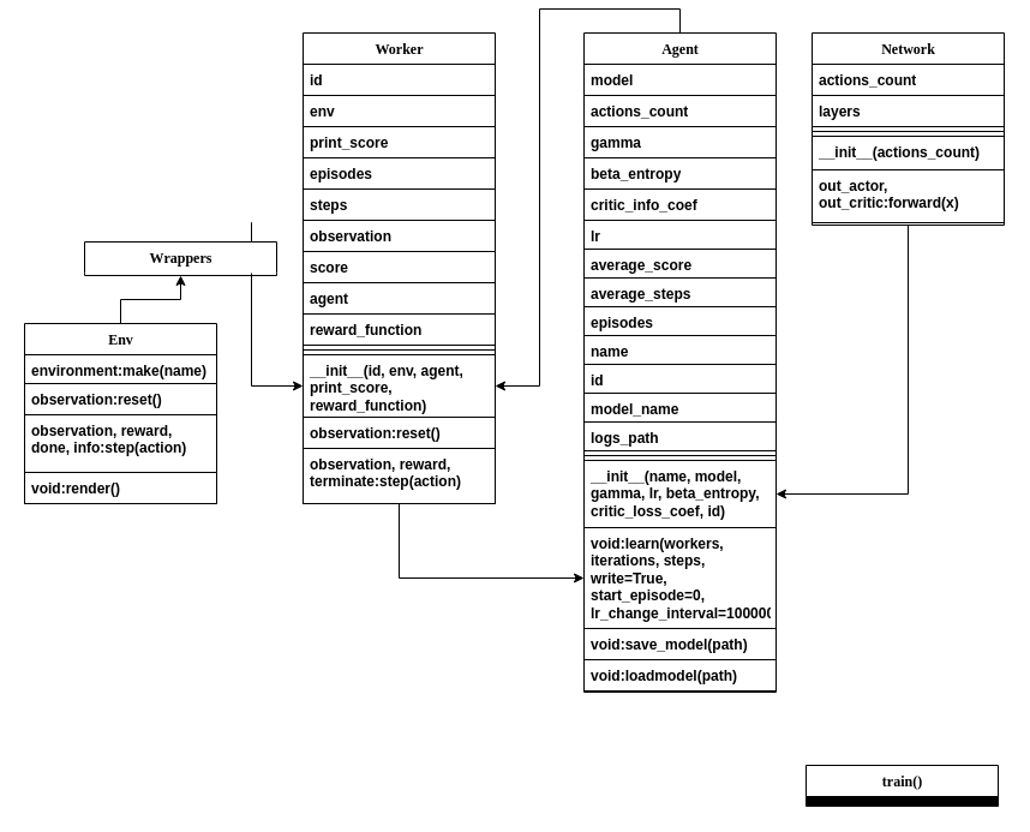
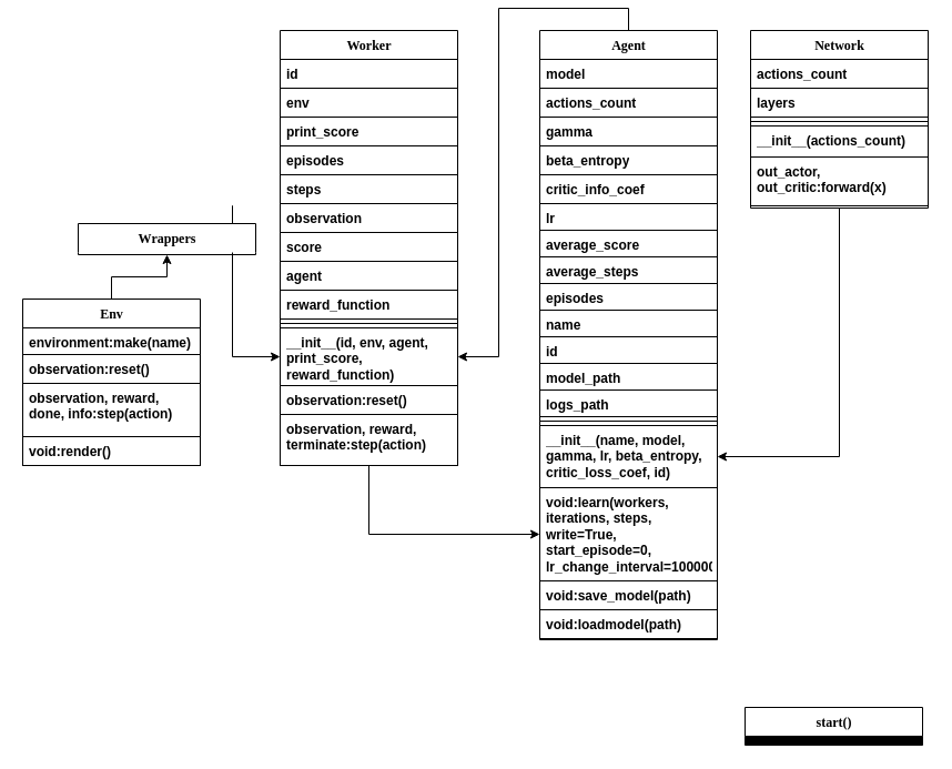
  <mxCell id="0" />
  <mxCell id="1" parent="0" />
  <mxCell id="2" style="edgeStyle=orthogonalEdgeStyle;rounded=0;orthogonalLoop=1;jettySize=auto;html=1;entryX=0;entryY=0.5;entryDx=0;entryDy=0;strokeColor=#000000;fontColor=#000000;" parent="1" source="3" target="34" edge="1"><mxGeometry relative="1" as="geometry" /></mxCell>
  <mxCell id="3" value="Worker" style="swimlane;html=1;fontStyle=1;align=center;verticalAlign=top;childLayout=stackLayout;horizontal=1;startSize=26;horizontalStack=0;resizeParent=1;resizeLast=0;collapsible=1;marginBottom=0;swimlaneFillColor=#FFFFFF;rounded=0;shadow=0;comic=0;labelBackgroundColor=none;strokeWidth=1;fontFamily=Verdana;fontSize=12;fontColor=#000000;fillColor=#FFFFFF;strokeColor=#000000;" parent="1" vertex="1"><mxGeometry x="252" y="20" width="160" height="392" as="geometry" /></mxCell>
  <mxCell id="4" value="id" style="text;html=1;align=left;verticalAlign=top;spacingLeft=4;spacingRight=4;whiteSpace=wrap;overflow=hidden;rotatable=0;points=[[0,0.5],[1,0.5]];portConstraint=eastwest;fontStyle=1;fontColor=#000000;fillColor=#FFFFFF;strokeColor=#000000;" parent="3" vertex="1"><mxGeometry y="26" width="160" height="26" as="geometry" /></mxCell>
  <mxCell id="5" value="env" style="text;html=1;align=left;verticalAlign=top;spacingLeft=4;spacingRight=4;whiteSpace=wrap;overflow=hidden;rotatable=0;points=[[0,0.5],[1,0.5]];portConstraint=eastwest;fontStyle=1;fontColor=#000000;fillColor=#FFFFFF;strokeColor=#000000;" parent="3" vertex="1"><mxGeometry y="52" width="160" height="26" as="geometry" /></mxCell>
  <mxCell id="6" value="print_score" style="text;html=1;align=left;verticalAlign=top;spacingLeft=4;spacingRight=4;whiteSpace=wrap;overflow=hidden;rotatable=0;points=[[0,0.5],[1,0.5]];portConstraint=eastwest;fontStyle=1;fontColor=#000000;fillColor=#FFFFFF;strokeColor=#000000;" parent="3" vertex="1"><mxGeometry y="78" width="160" height="26" as="geometry" /></mxCell>
  <mxCell id="7" value="episodes" style="text;html=1;align=left;verticalAlign=top;spacingLeft=4;spacingRight=4;whiteSpace=wrap;overflow=hidden;rotatable=0;points=[[0,0.5],[1,0.5]];portConstraint=eastwest;fontStyle=1;fontColor=#000000;fillColor=#FFFFFF;strokeColor=#000000;" parent="3" vertex="1"><mxGeometry y="104" width="160" height="26" as="geometry" /></mxCell>
  <mxCell id="8" value="steps" style="text;html=1;align=left;verticalAlign=top;spacingLeft=4;spacingRight=4;whiteSpace=wrap;overflow=hidden;rotatable=0;points=[[0,0.5],[1,0.5]];portConstraint=eastwest;fontStyle=1;fontColor=#000000;fillColor=#FFFFFF;strokeColor=#000000;" parent="3" vertex="1"><mxGeometry y="130" width="160" height="26" as="geometry" /></mxCell>
  <mxCell id="9" value="observation" style="text;html=1;align=left;verticalAlign=top;spacingLeft=4;spacingRight=4;whiteSpace=wrap;overflow=hidden;rotatable=0;points=[[0,0.5],[1,0.5]];portConstraint=eastwest;fontStyle=1;fontColor=#000000;fillColor=#FFFFFF;strokeColor=#000000;" parent="3" vertex="1"><mxGeometry y="156" width="160" height="26" as="geometry" /></mxCell>
  <mxCell id="10" value="score" style="text;html=1;align=left;verticalAlign=top;spacingLeft=4;spacingRight=4;whiteSpace=wrap;overflow=hidden;rotatable=0;points=[[0,0.5],[1,0.5]];portConstraint=eastwest;fontStyle=1;fontColor=#000000;fillColor=#FFFFFF;strokeColor=#000000;" parent="3" vertex="1"><mxGeometry y="182" width="160" height="26" as="geometry" /></mxCell>
  <mxCell id="11" value="agent" style="text;html=1;align=left;verticalAlign=top;spacingLeft=4;spacingRight=4;whiteSpace=wrap;overflow=hidden;rotatable=0;points=[[0,0.5],[1,0.5]];portConstraint=eastwest;fontStyle=1;fontColor=#000000;fillColor=#FFFFFF;strokeColor=#000000;" parent="3" vertex="1"><mxGeometry y="208" width="160" height="26" as="geometry" /></mxCell>
  <mxCell id="12" value="reward_function" style="text;html=1;align=left;verticalAlign=top;spacingLeft=4;spacingRight=4;whiteSpace=wrap;overflow=hidden;rotatable=0;points=[[0,0.5],[1,0.5]];portConstraint=eastwest;fontStyle=1;fontColor=#000000;fillColor=#FFFFFF;strokeColor=#000000;" parent="3" vertex="1"><mxGeometry y="234" width="160" height="26" as="geometry" /></mxCell>
  <mxCell id="13" value="" style="line;html=1;strokeWidth=1;align=left;verticalAlign=middle;spacingTop=-1;spacingLeft=3;spacingRight=3;rotatable=0;labelPosition=right;points=[];portConstraint=eastwest;fontStyle=1;fontColor=#000000;fillColor=#FFFFFF;strokeColor=#000000;" parent="3" vertex="1"><mxGeometry y="260" width="160" height="8" as="geometry" /></mxCell>
  <mxCell id="14" value="__init__(id, env, agent, print_score, reward_function)" style="text;html=1;align=left;verticalAlign=top;spacingLeft=4;spacingRight=4;whiteSpace=wrap;overflow=hidden;rotatable=0;points=[[0,0.5],[1,0.5]];portConstraint=eastwest;fontStyle=1;fontColor=#000000;fillColor=#FFFFFF;strokeColor=#000000;" parent="3" vertex="1"><mxGeometry y="268" width="160" height="52" as="geometry" /></mxCell>
  <mxCell id="15" value="observation:reset()" style="text;html=1;align=left;verticalAlign=top;spacingLeft=4;spacingRight=4;whiteSpace=wrap;overflow=hidden;rotatable=0;points=[[0,0.5],[1,0.5]];portConstraint=eastwest;fontStyle=1;fontColor=#000000;fillColor=#FFFFFF;strokeColor=#000000;" parent="3" vertex="1"><mxGeometry y="320" width="160" height="26" as="geometry" /></mxCell>
  <mxCell id="16" value="observation, reward, terminate:step(action)" style="text;html=1;align=left;verticalAlign=top;spacingLeft=4;spacingRight=4;whiteSpace=wrap;overflow=hidden;rotatable=0;points=[[0,0.5],[1,0.5]];portConstraint=eastwest;fontStyle=1;fontColor=#000000;fillColor=#FFFFFF;strokeColor=#000000;" parent="3" vertex="1"><mxGeometry y="346" width="160" height="46" as="geometry" /></mxCell>
  <mxCell id="17" style="edgeStyle=orthogonalEdgeStyle;rounded=0;orthogonalLoop=1;jettySize=auto;html=1;entryX=1;entryY=0.5;entryDx=0;entryDy=0;strokeColor=#000000;fontColor=#000000;exitX=0.5;exitY=0;exitDx=0;exitDy=0;" parent="1" source="18" target="14" edge="1"><mxGeometry relative="1" as="geometry" /></mxCell>
  <mxCell id="18" value="Agent" style="swimlane;html=1;fontStyle=1;align=center;verticalAlign=top;childLayout=stackLayout;horizontal=1;startSize=26;horizontalStack=0;resizeParent=1;resizeLast=0;collapsible=1;marginBottom=0;swimlaneFillColor=#ffffff;rounded=0;shadow=0;comic=0;labelBackgroundColor=none;strokeWidth=1;fontFamily=Verdana;fontSize=12;fontColor=#000000;fillColor=#FFFFFF;strokeColor=#000000;" parent="1" vertex="1"><mxGeometry x="486" y="20" width="160" height="549" as="geometry" /></mxCell>
  <mxCell id="19" value="model" style="text;html=1;align=left;verticalAlign=top;spacingLeft=4;spacingRight=4;whiteSpace=wrap;overflow=hidden;rotatable=0;points=[[0,0.5],[1,0.5]];portConstraint=eastwest;fontStyle=1;fontColor=#000000;fillColor=#FFFFFF;strokeColor=#000000;" parent="18" vertex="1"><mxGeometry y="26" width="160" height="26" as="geometry" /></mxCell>
  <mxCell id="20" value="actions_count" style="text;html=1;align=left;verticalAlign=top;spacingLeft=4;spacingRight=4;whiteSpace=wrap;overflow=hidden;rotatable=0;points=[[0,0.5],[1,0.5]];portConstraint=eastwest;fontStyle=1;fontColor=#000000;fillColor=#FFFFFF;strokeColor=#000000;" parent="18" vertex="1"><mxGeometry y="52" width="160" height="26" as="geometry" /></mxCell>
  <mxCell id="21" value="gamma" style="text;html=1;align=left;verticalAlign=top;spacingLeft=4;spacingRight=4;whiteSpace=wrap;overflow=hidden;rotatable=0;points=[[0,0.5],[1,0.5]];portConstraint=eastwest;fontStyle=1;fontColor=#000000;fillColor=#FFFFFF;strokeColor=#000000;" parent="18" vertex="1"><mxGeometry y="78" width="160" height="26" as="geometry" /></mxCell>
  <mxCell id="22" value="beta_entropy" style="text;html=1;align=left;verticalAlign=top;spacingLeft=4;spacingRight=4;whiteSpace=wrap;overflow=hidden;rotatable=0;points=[[0,0.5],[1,0.5]];portConstraint=eastwest;fontStyle=1;fontColor=#000000;fillColor=#FFFFFF;strokeColor=#000000;" parent="18" vertex="1"><mxGeometry y="104" width="160" height="26" as="geometry" /></mxCell>
  <mxCell id="23" value="critic_info_coef" style="text;html=1;align=left;verticalAlign=top;spacingLeft=4;spacingRight=4;whiteSpace=wrap;overflow=hidden;rotatable=0;points=[[0,0.5],[1,0.5]];portConstraint=eastwest;fontStyle=1;fontColor=#000000;fillColor=#FFFFFF;strokeColor=#000000;" parent="18" vertex="1"><mxGeometry y="130" width="160" height="26" as="geometry" /></mxCell>
  <mxCell id="24" value="lr" style="text;html=1;align=left;verticalAlign=top;spacingLeft=4;spacingRight=4;whiteSpace=wrap;overflow=hidden;rotatable=0;points=[[0,0.5],[1,0.5]];portConstraint=eastwest;fontStyle=1;fontColor=#000000;fillColor=#FFFFFF;strokeColor=#000000;" parent="18" vertex="1"><mxGeometry y="156" width="160" height="24" as="geometry" /></mxCell>
  <mxCell id="25" value="&lt;div&gt;average_score&lt;/div&gt;&lt;div&gt;&lt;br&gt;&lt;/div&gt;" style="text;html=1;align=left;verticalAlign=top;spacingLeft=4;spacingRight=4;whiteSpace=wrap;overflow=hidden;rotatable=0;points=[[0,0.5],[1,0.5]];portConstraint=eastwest;fontStyle=1;fontColor=#000000;fillColor=#FFFFFF;strokeColor=#000000;" parent="18" vertex="1"><mxGeometry y="180" width="160" height="24" as="geometry" /></mxCell>
  <mxCell id="26" value="&lt;div&gt;average_steps&lt;/div&gt;&lt;div&gt;&lt;br&gt;&lt;/div&gt;" style="text;html=1;align=left;verticalAlign=top;spacingLeft=4;spacingRight=4;whiteSpace=wrap;overflow=hidden;rotatable=0;points=[[0,0.5],[1,0.5]];portConstraint=eastwest;fontStyle=1;fontColor=#000000;fillColor=#FFFFFF;strokeColor=#000000;" parent="18" vertex="1"><mxGeometry y="204" width="160" height="24" as="geometry" /></mxCell>
  <mxCell id="27" value="episodes" style="text;html=1;align=left;verticalAlign=top;spacingLeft=4;spacingRight=4;whiteSpace=wrap;overflow=hidden;rotatable=0;points=[[0,0.5],[1,0.5]];portConstraint=eastwest;fontStyle=1;fontColor=#000000;fillColor=#FFFFFF;strokeColor=#000000;" parent="18" vertex="1"><mxGeometry y="228" width="160" height="24" as="geometry" /></mxCell>
  <mxCell id="28" value="name" style="text;html=1;align=left;verticalAlign=top;spacingLeft=4;spacingRight=4;whiteSpace=wrap;overflow=hidden;rotatable=0;points=[[0,0.5],[1,0.5]];portConstraint=eastwest;fontStyle=1;fontColor=#000000;fillColor=#FFFFFF;strokeColor=#000000;" parent="18" vertex="1"><mxGeometry y="252" width="160" height="24" as="geometry" /></mxCell>
  <mxCell id="29" value="id" style="text;html=1;align=left;verticalAlign=top;spacingLeft=4;spacingRight=4;whiteSpace=wrap;overflow=hidden;rotatable=0;points=[[0,0.5],[1,0.5]];portConstraint=eastwest;fontStyle=1;fontColor=#000000;fillColor=#FFFFFF;strokeColor=#000000;" parent="18" vertex="1"><mxGeometry y="276" width="160" height="24" as="geometry" /></mxCell>
- <mxCell id="30" value="model_name" style="text;html=1;align=left;verticalAlign=top;spacingLeft=4;spacingRight=4;whiteSpace=wrap;overflow=hidden;rotatable=0;points=[[0,0.5],[1,0.5]];portConstraint=eastwest;fontStyle=1;fontColor=#000000;fillColor=#FFFFFF;strokeColor=#000000;" parent="18" vertex="1"><mxGeometry y="300" width="160" height="24" as="geometry" /></mxCell>
+ <mxCell id="30" value="model_path" style="text;html=1;align=left;verticalAlign=top;spacingLeft=4;spacingRight=4;whiteSpace=wrap;overflow=hidden;rotatable=0;points=[[0,0.5],[1,0.5]];portConstraint=eastwest;fontStyle=1;fontColor=#000000;fillColor=#FFFFFF;strokeColor=#000000;" parent="18" vertex="1"><mxGeometry y="300" width="160" height="24" as="geometry" /></mxCell>
  <mxCell id="31" value="&lt;div&gt;logs_path&lt;/div&gt;&lt;div&gt;&lt;br&gt;&lt;/div&gt;" style="text;html=1;align=left;verticalAlign=top;spacingLeft=4;spacingRight=4;whiteSpace=wrap;overflow=hidden;rotatable=0;points=[[0,0.5],[1,0.5]];portConstraint=eastwest;fontStyle=1;fontColor=#000000;fillColor=#FFFFFF;strokeColor=#000000;" parent="18" vertex="1"><mxGeometry y="324" width="160" height="24" as="geometry" /></mxCell>
  <mxCell id="32" value="" style="line;html=1;strokeWidth=1;align=left;verticalAlign=middle;spacingTop=-1;spacingLeft=3;spacingRight=3;rotatable=0;labelPosition=right;points=[];portConstraint=eastwest;fontStyle=1;fontColor=#000000;fillColor=#FFFFFF;strokeColor=#000000;" parent="18" vertex="1"><mxGeometry y="348" width="160" height="8" as="geometry" /></mxCell>
  <mxCell id="33" value="__init__(name, model, gamma, lr, beta_entropy, critic_loss_coef, id)" style="text;html=1;align=left;verticalAlign=top;spacingLeft=4;spacingRight=4;whiteSpace=wrap;overflow=hidden;rotatable=0;points=[[0,0.5],[1,0.5]];portConstraint=eastwest;fontStyle=1;fontColor=#000000;fillColor=#FFFFFF;strokeColor=#000000;" parent="18" vertex="1"><mxGeometry y="356" width="160" height="56" as="geometry" /></mxCell>
  <mxCell id="34" value="void:learn(workers, iterations, steps, write=True, start_episode=0, lr_change_interval=100000)" style="text;html=1;align=left;verticalAlign=top;spacingLeft=4;spacingRight=4;whiteSpace=wrap;overflow=hidden;rotatable=0;points=[[0,0.5],[1,0.5]];portConstraint=eastwest;fontStyle=1;fontColor=#000000;fillColor=#FFFFFF;strokeColor=#000000;" parent="18" vertex="1"><mxGeometry y="412" width="160" height="84" as="geometry" /></mxCell>
  <mxCell id="35" value="void:save_model(path)" style="text;html=1;align=left;verticalAlign=top;spacingLeft=4;spacingRight=4;whiteSpace=wrap;overflow=hidden;rotatable=0;points=[[0,0.5],[1,0.5]];portConstraint=eastwest;fontStyle=1;fontColor=#000000;fillColor=#FFFFFF;strokeColor=#000000;" parent="18" vertex="1"><mxGeometry y="496" width="160" height="26" as="geometry" /></mxCell>
  <mxCell id="36" value="void:loadmodel(path)" style="text;html=1;align=left;verticalAlign=top;spacingLeft=4;spacingRight=4;whiteSpace=wrap;overflow=hidden;rotatable=0;points=[[0,0.5],[1,0.5]];portConstraint=eastwest;fontStyle=1;fontColor=#000000;fillColor=#FFFFFF;strokeColor=#000000;" parent="18" vertex="1"><mxGeometry y="522" width="160" height="26" as="geometry" /></mxCell>
  <mxCell id="37" style="edgeStyle=orthogonalEdgeStyle;rounded=0;orthogonalLoop=1;jettySize=auto;html=1;strokeColor=#000000;fontColor=#000000;" parent="1" source="38" target="33" edge="1"><mxGeometry relative="1" as="geometry" /></mxCell>
  <mxCell id="38" value="Network" style="swimlane;html=1;fontStyle=1;align=center;verticalAlign=top;childLayout=stackLayout;horizontal=1;startSize=26;horizontalStack=0;resizeParent=1;resizeLast=0;collapsible=1;marginBottom=0;swimlaneFillColor=#ffffff;rounded=0;shadow=0;comic=0;labelBackgroundColor=none;strokeWidth=1;fontFamily=Verdana;fontSize=12;fontColor=#000000;fillColor=#FFFFFF;strokeColor=#000000;" parent="1" vertex="1"><mxGeometry x="676" y="20" width="160" height="160" as="geometry" /></mxCell>
  <mxCell id="39" value="actions_count" style="text;html=1;align=left;verticalAlign=top;spacingLeft=4;spacingRight=4;whiteSpace=wrap;overflow=hidden;rotatable=0;points=[[0,0.5],[1,0.5]];portConstraint=eastwest;fontStyle=1;fontColor=#000000;fillColor=#FFFFFF;strokeColor=#000000;" parent="38" vertex="1"><mxGeometry y="26" width="160" height="26" as="geometry" /></mxCell>
  <mxCell id="40" value="layers" style="text;html=1;align=left;verticalAlign=top;spacingLeft=4;spacingRight=4;whiteSpace=wrap;overflow=hidden;rotatable=0;points=[[0,0.5],[1,0.5]];portConstraint=eastwest;fontStyle=1;fontColor=#000000;fillColor=#FFFFFF;strokeColor=#000000;" parent="38" vertex="1"><mxGeometry y="52" width="160" height="26" as="geometry" /></mxCell>
  <mxCell id="41" value="" style="line;html=1;strokeWidth=1;align=left;verticalAlign=middle;spacingTop=-1;spacingLeft=3;spacingRight=3;rotatable=0;labelPosition=right;points=[];portConstraint=eastwest;fontStyle=1;fontColor=#000000;fillColor=#FFFFFF;strokeColor=#000000;" parent="38" vertex="1"><mxGeometry y="78" width="160" height="8" as="geometry" /></mxCell>
  <mxCell id="42" value="__init__(actions_count)" style="text;html=1;align=left;verticalAlign=top;spacingLeft=4;spacingRight=4;whiteSpace=wrap;overflow=hidden;rotatable=0;points=[[0,0.5],[1,0.5]];portConstraint=eastwest;fontStyle=1;fontColor=#000000;fillColor=#FFFFFF;strokeColor=#000000;" parent="38" vertex="1"><mxGeometry y="86" width="160" height="28" as="geometry" /></mxCell>
  <mxCell id="43" value="out_actor, out_critic:forward(x)" style="text;html=1;align=left;verticalAlign=top;spacingLeft=4;spacingRight=4;whiteSpace=wrap;overflow=hidden;rotatable=0;points=[[0,0.5],[1,0.5]];portConstraint=eastwest;fontStyle=1;fontColor=#000000;fillColor=#FFFFFF;strokeColor=#000000;" parent="38" vertex="1"><mxGeometry y="114" width="160" height="44" as="geometry" /></mxCell>
  <mxCell id="44" style="edgeStyle=orthogonalEdgeStyle;rounded=0;orthogonalLoop=1;jettySize=auto;html=1;exitX=0.5;exitY=0;exitDx=0;exitDy=0;entryX=0.5;entryY=1;entryDx=0;entryDy=0;strokeColor=#000000;fontColor=#000000;" parent="1" source="45" target="53" edge="1"><mxGeometry relative="1" as="geometry" /></mxCell>
  <mxCell id="45" value="Env" style="swimlane;html=1;fontStyle=1;align=center;verticalAlign=top;childLayout=stackLayout;horizontal=1;startSize=26;horizontalStack=0;resizeParent=1;resizeLast=0;collapsible=1;marginBottom=0;swimlaneFillColor=#ffffff;rounded=0;shadow=0;comic=0;labelBackgroundColor=none;strokeWidth=1;fontFamily=Verdana;fontSize=12;fillColor=#FFFFFF;fontColor=#000000;strokeColor=#000000;" parent="1" vertex="1"><mxGeometry x="20" y="262" width="160" height="150" as="geometry" /></mxCell>
  <mxCell id="46" value="&lt;div&gt;environment:make(name)&lt;/div&gt;" style="text;html=1;align=left;verticalAlign=top;spacingLeft=4;spacingRight=4;whiteSpace=wrap;overflow=hidden;rotatable=0;points=[[0,0.5],[1,0.5]];portConstraint=eastwest;shadow=0;rounded=0;glass=0;fontStyle=1;fontColor=#000000;strokeColor=#000000;" parent="45" vertex="1"><mxGeometry y="26" width="160" height="24" as="geometry" /></mxCell>
  <mxCell id="47" value="observation:reset()" style="text;html=1;align=left;verticalAlign=top;spacingLeft=4;spacingRight=4;whiteSpace=wrap;overflow=hidden;rotatable=0;points=[[0,0.5],[1,0.5]];portConstraint=eastwest;shadow=0;rounded=0;glass=0;fontStyle=1;fontColor=#000000;strokeColor=#000000;" parent="45" vertex="1"><mxGeometry y="50" width="160" height="26" as="geometry" /></mxCell>
  <mxCell id="48" value="&lt;div&gt;observation, reward, done, info:step(action)&lt;/div&gt;" style="text;html=1;align=left;verticalAlign=top;spacingLeft=4;spacingRight=4;whiteSpace=wrap;overflow=hidden;rotatable=0;points=[[0,0.5],[1,0.5]];portConstraint=eastwest;fontStyle=1;fontColor=#000000;strokeColor=#000000;" parent="45" vertex="1"><mxGeometry y="76" width="160" height="48" as="geometry" /></mxCell>
  <mxCell id="49" value="void:render()" style="text;html=1;align=left;verticalAlign=top;spacingLeft=4;spacingRight=4;whiteSpace=wrap;overflow=hidden;rotatable=0;points=[[0,0.5],[1,0.5]];portConstraint=eastwest;fontStyle=1;fontColor=#000000;strokeColor=#000000;" parent="45" vertex="1"><mxGeometry y="124" width="160" height="26" as="geometry" /></mxCell>
- <mxCell id="50" value="train()" style="swimlane;html=1;fontStyle=1;align=center;verticalAlign=top;childLayout=stackLayout;horizontal=1;startSize=26;horizontalStack=0;resizeParent=1;resizeLast=0;collapsible=1;marginBottom=0;swimlaneFillColor=#000000;rounded=0;shadow=0;comic=0;labelBackgroundColor=none;strokeWidth=1;fontFamily=Verdana;fontSize=12;fontColor=#000000;fillColor=#FFFFFF;strokeColor=#000000;" parent="1" vertex="1"><mxGeometry x="671" y="630" width="160" height="34" as="geometry" /></mxCell>
+ <mxCell id="50" value="start()" style="swimlane;html=1;fontStyle=1;align=center;verticalAlign=top;childLayout=stackLayout;horizontal=1;startSize=26;horizontalStack=0;resizeParent=1;resizeLast=0;collapsible=1;marginBottom=0;swimlaneFillColor=#000000;rounded=0;shadow=0;comic=0;labelBackgroundColor=none;strokeWidth=1;fontFamily=Verdana;fontSize=12;fontColor=#000000;fillColor=#FFFFFF;strokeColor=#000000;" parent="1" vertex="1"><mxGeometry x="671" y="630" width="160" height="34" as="geometry" /></mxCell>
  <mxCell id="51" value="" style="line;html=1;strokeWidth=1;fillColor=none;align=left;verticalAlign=middle;spacingTop=-1;spacingLeft=3;spacingRight=3;rotatable=0;labelPosition=right;points=[];portConstraint=eastwest;strokeColor=#000000;fontStyle=1;fontColor=#000000;" parent="50" vertex="1"><mxGeometry y="26" width="160" height="8" as="geometry" /></mxCell>
  <mxCell id="52" style="edgeStyle=orthogonalEdgeStyle;rounded=0;orthogonalLoop=1;jettySize=auto;html=1;entryX=0;entryY=0.5;entryDx=0;entryDy=0;strokeColor=#000000;fontColor=#000000;" parent="1" source="53" target="14" edge="1"><mxGeometry relative="1" as="geometry"><Array as="points"><mxPoint x="209" y="178" /><mxPoint x="209" y="314" /></Array></mxGeometry></mxCell>
  <mxCell id="53" value="Wrappers" style="swimlane;html=1;fontStyle=1;align=center;verticalAlign=top;childLayout=stackLayout;horizontal=1;startSize=26;horizontalStack=0;resizeParent=1;resizeLast=0;collapsible=1;marginBottom=0;swimlaneFillColor=none;rounded=0;shadow=0;comic=0;labelBackgroundColor=none;strokeWidth=1;fontFamily=Verdana;fontSize=12;fontColor=#000000;strokeColor=#000000;fillColor=#FFFFFF;swimlaneLine=0;" parent="1" vertex="1"><mxGeometry x="70" y="194" width="160" height="28" as="geometry" /></mxCell>
